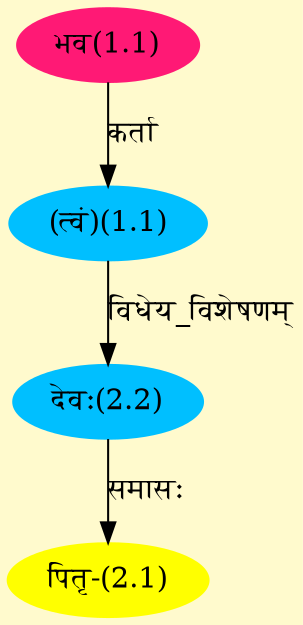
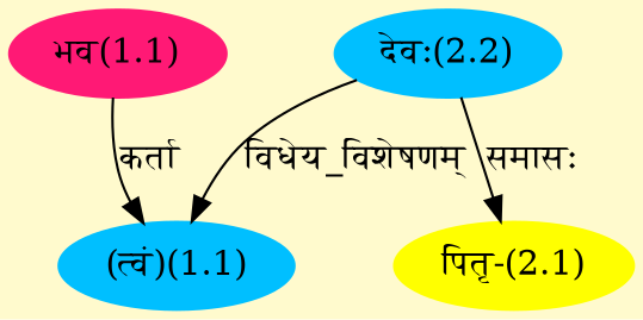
  digraph {
    bgcolor=lemonchiffon1
    compound=true
    rankdir=BT
    node [color="#00BFFF" style=filled]
    edge [dir=back]
    n1 [label="(त्वं)(1.1)"]
    n2 [color="#FF1975" label="भव(1.1)"]
    n3 [color="#FFFF00" label="पितृ-(2.1)"]
    n4 [label="देवः(2.2)"]
    n1 -> n2 [label="कर्ता"]
    n3 -> n4 [label="समासः"]
-   n4 -> n1 [label="विधेय_विशेषणम्"]
+   n1 -> n4 [label="विधेय_विशेषणम्"]
  }
